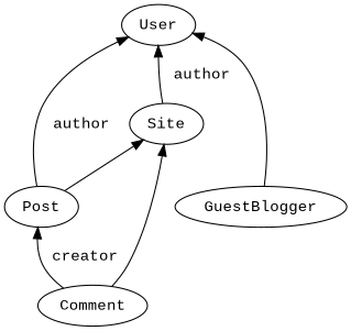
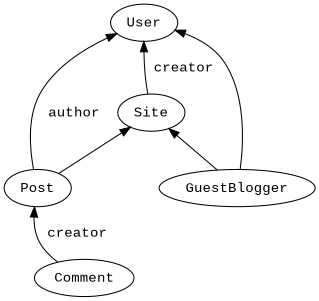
  digraph {
    fontname="Liberation Mono"
    rankdir=BT
    node [fontname="Liberation Mono"]
    edge [fontname="Liberation Mono"]
    Site
    User
    Post
    Comment
    GuestBlogger
-   Site -> User [label=" author "]
+   Site -> User [label=" creator "]
    Post -> Site
    Post -> User [label=" author "]
    Comment -> Post [label=" creator "]
-   Comment -> Site
+   GuestBlogger -> Site
    GuestBlogger -> User
  }
